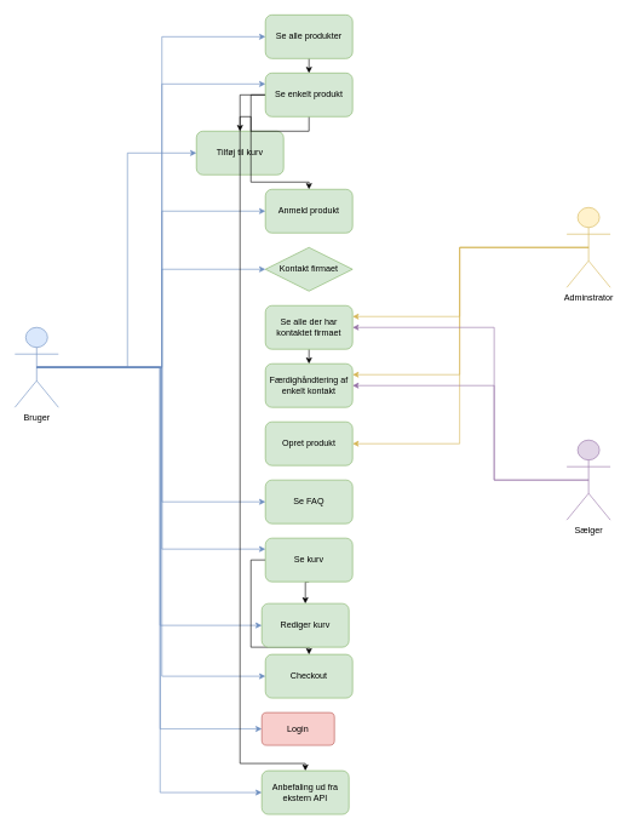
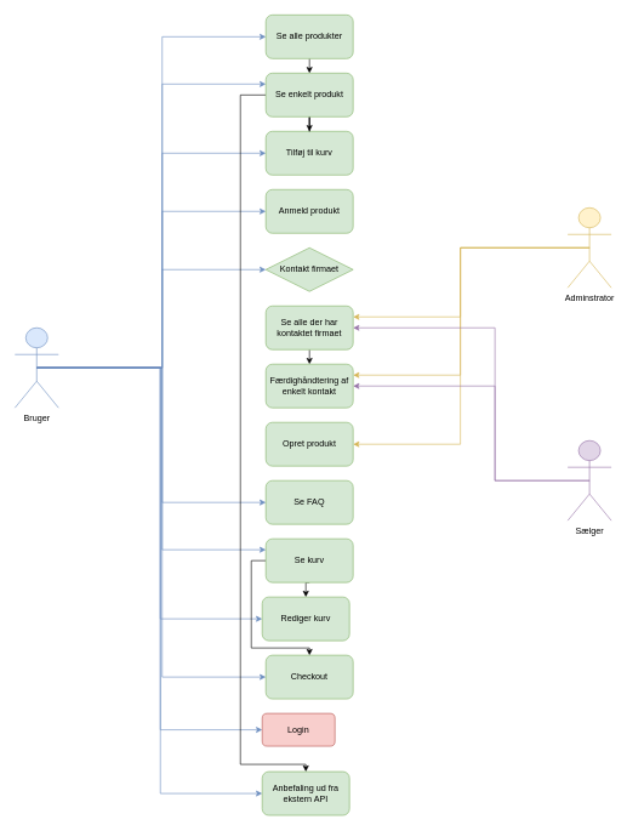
  <mxCell id="0" />
  <mxCell id="1" parent="0" />
  <mxCell id="2" style="edgeStyle=orthogonalEdgeStyle;rounded=0;orthogonalLoop=1;jettySize=auto;html=1;exitX=0.5;exitY=0.5;exitDx=0;exitDy=0;exitPerimeter=0;entryX=0;entryY=0.5;entryDx=0;entryDy=0;fillColor=#dae8fc;strokeColor=#6c8ebf;" edge="1" parent="1" source="13" target="19"><mxGeometry relative="1" as="geometry" /></mxCell>
  <mxCell id="3" style="edgeStyle=orthogonalEdgeStyle;rounded=0;orthogonalLoop=1;jettySize=auto;html=1;exitX=0.5;exitY=0.5;exitDx=0;exitDy=0;exitPerimeter=0;entryX=0;entryY=0.25;entryDx=0;entryDy=0;fillColor=#dae8fc;strokeColor=#6c8ebf;" edge="1" parent="1" source="13" target="30"><mxGeometry relative="1" as="geometry" /></mxCell>
  <mxCell id="4" style="edgeStyle=orthogonalEdgeStyle;rounded=0;orthogonalLoop=1;jettySize=auto;html=1;exitX=0.5;exitY=0.5;exitDx=0;exitDy=0;exitPerimeter=0;entryX=0;entryY=0.5;entryDx=0;entryDy=0;fillColor=#dae8fc;strokeColor=#6c8ebf;" edge="1" parent="1" source="13" target="20"><mxGeometry relative="1" as="geometry" /></mxCell>
  <mxCell id="5" style="edgeStyle=orthogonalEdgeStyle;rounded=0;orthogonalLoop=1;jettySize=auto;html=1;exitX=0.5;exitY=0.5;exitDx=0;exitDy=0;exitPerimeter=0;entryX=0;entryY=0.5;entryDx=0;entryDy=0;fillColor=#dae8fc;strokeColor=#6c8ebf;" edge="1" parent="1" source="13" target="32"><mxGeometry relative="1" as="geometry"><mxPoint x="180" y="330" as="targetPoint" /></mxGeometry></mxCell>
  <mxCell id="6" style="edgeStyle=orthogonalEdgeStyle;rounded=0;orthogonalLoop=1;jettySize=auto;html=1;exitX=0.5;exitY=0.5;exitDx=0;exitDy=0;exitPerimeter=0;entryX=0;entryY=0.5;entryDx=0;entryDy=0;fillColor=#dae8fc;strokeColor=#6c8ebf;" edge="1" parent="1" source="13" target="22"><mxGeometry relative="1" as="geometry" /></mxCell>
  <mxCell id="7" style="edgeStyle=orthogonalEdgeStyle;rounded=0;orthogonalLoop=1;jettySize=auto;html=1;exitX=0.5;exitY=0.5;exitDx=0;exitDy=0;exitPerimeter=0;entryX=0;entryY=0.5;entryDx=0;entryDy=0;fillColor=#dae8fc;strokeColor=#6c8ebf;" edge="1" parent="1" source="13" target="31"><mxGeometry relative="1" as="geometry" /></mxCell>
  <mxCell id="8" style="edgeStyle=orthogonalEdgeStyle;rounded=0;orthogonalLoop=1;jettySize=auto;html=1;exitX=0.5;exitY=0.5;exitDx=0;exitDy=0;exitPerimeter=0;entryX=0;entryY=0.25;entryDx=0;entryDy=0;fillColor=#dae8fc;strokeColor=#6c8ebf;" edge="1" parent="1" source="13" target="39"><mxGeometry relative="1" as="geometry" /></mxCell>
  <mxCell id="9" style="edgeStyle=orthogonalEdgeStyle;rounded=0;orthogonalLoop=1;jettySize=auto;html=1;exitX=0.5;exitY=0.5;exitDx=0;exitDy=0;exitPerimeter=0;entryX=0;entryY=0.5;entryDx=0;entryDy=0;fillColor=#dae8fc;strokeColor=#6c8ebf;" edge="1" parent="1" source="13" target="40"><mxGeometry relative="1" as="geometry" /></mxCell>
  <mxCell id="10" style="edgeStyle=orthogonalEdgeStyle;rounded=0;orthogonalLoop=1;jettySize=auto;html=1;exitX=0.5;exitY=0.5;exitDx=0;exitDy=0;exitPerimeter=0;entryX=0;entryY=0.5;entryDx=0;entryDy=0;fillColor=#dae8fc;strokeColor=#6c8ebf;" edge="1" parent="1" source="13" target="21"><mxGeometry relative="1" as="geometry" /></mxCell>
  <mxCell id="11" style="edgeStyle=orthogonalEdgeStyle;rounded=0;orthogonalLoop=1;jettySize=auto;html=1;exitX=0.5;exitY=0.5;exitDx=0;exitDy=0;exitPerimeter=0;entryX=0;entryY=0.5;entryDx=0;entryDy=0;fillColor=#dae8fc;strokeColor=#6c8ebf;" edge="1" parent="1" source="13" target="41"><mxGeometry relative="1" as="geometry" /></mxCell>
  <mxCell id="12" style="edgeStyle=orthogonalEdgeStyle;rounded=0;orthogonalLoop=1;jettySize=auto;html=1;exitX=0.5;exitY=0.5;exitDx=0;exitDy=0;exitPerimeter=0;entryX=0;entryY=0.5;entryDx=0;entryDy=0;fillColor=#dae8fc;strokeColor=#6c8ebf;" edge="1" parent="1" source="13" target="36"><mxGeometry relative="1" as="geometry" /></mxCell>
  <mxCell id="13" value="Bruger" style="shape=umlActor;verticalLabelPosition=bottom;labelBackgroundColor=#ffffff;verticalAlign=top;html=1;outlineConnect=0;fillColor=#dae8fc;strokeColor=#6c8ebf;" vertex="1" parent="1"><mxGeometry y="450" width="60" height="110" as="geometry" x="20" /></mxCell>
  <mxCell id="14" style="edgeStyle=orthogonalEdgeStyle;rounded=0;orthogonalLoop=1;jettySize=auto;html=1;exitX=0.5;exitY=0.5;exitDx=0;exitDy=0;exitPerimeter=0;entryX=1;entryY=0.25;entryDx=0;entryDy=0;fillColor=#fff2cc;strokeColor=#d6b656;" edge="1" parent="1" source="17" target="24"><mxGeometry relative="1" as="geometry" /></mxCell>
  <mxCell id="15" style="edgeStyle=orthogonalEdgeStyle;rounded=0;orthogonalLoop=1;jettySize=auto;html=1;exitX=0.5;exitY=0.5;exitDx=0;exitDy=0;exitPerimeter=0;entryX=1;entryY=0.25;entryDx=0;entryDy=0;fillColor=#fff2cc;strokeColor=#d6b656;" edge="1" parent="1" source="17" target="26"><mxGeometry relative="1" as="geometry" /></mxCell>
  <mxCell id="16" style="edgeStyle=orthogonalEdgeStyle;rounded=0;orthogonalLoop=1;jettySize=auto;html=1;exitX=0.5;exitY=0.5;exitDx=0;exitDy=0;exitPerimeter=0;fillColor=#fff2cc;strokeColor=#d6b656;entryX=1;entryY=0.5;entryDx=0;entryDy=0;" edge="1" parent="1" source="17" target="25"><mxGeometry relative="1" as="geometry"><mxPoint x="580" y="310" as="targetPoint" /></mxGeometry></mxCell>
  <mxCell id="17" value="Adminstrator" style="shape=umlActor;verticalLabelPosition=bottom;labelBackgroundColor=#ffffff;verticalAlign=top;html=1;outlineConnect=0;fillColor=#fff2cc;strokeColor=#d6b656;" vertex="1" parent="1"><mxGeometry x="780" y="285" width="60" height="110" as="geometry" /></mxCell>
  <mxCell id="18" style="edgeStyle=orthogonalEdgeStyle;rounded=0;orthogonalLoop=1;jettySize=auto;html=1;exitX=0.5;exitY=1;exitDx=0;exitDy=0;entryX=0.5;entryY=0;entryDx=0;entryDy=0;" edge="1" parent="1" source="19" target="30"><mxGeometry relative="1" as="geometry" /></mxCell>
  <mxCell id="19" value="Se alle produkter" style="rounded=1;whiteSpace=wrap;html=1;fillColor=#d5e8d4;strokeColor=#82b366;" vertex="1" parent="1"><mxGeometry x="365" y="20" width="120" height="60" as="geometry" /></mxCell>
- <mxCell id="20" value="Tilføj til kurv" style="rounded=1;whiteSpace=wrap;html=1;fillColor=#d5e8d4;strokeColor=#82b366;" vertex="1" parent="1"><mxGeometry x="270" y="180" width="120" height="60" as="geometry" /></mxCell>
+ <mxCell id="20" value="Tilføj til kurv" style="rounded=1;whiteSpace=wrap;html=1;fillColor=#d5e8d4;strokeColor=#82b366;" vertex="1" parent="1"><mxGeometry x="365" y="180" width="120" height="60" as="geometry" /></mxCell>
  <mxCell id="21" value="Checkout" style="rounded=1;whiteSpace=wrap;html=1;fillColor=#d5e8d4;strokeColor=#82b366;" vertex="1" parent="1"><mxGeometry x="365" y="900" width="120" height="60" as="geometry" /></mxCell>
  <mxCell id="22" value="Kontakt firmaet" style="rhombus;whiteSpace=wrap;html=1;fillColor=#d5e8d4;strokeColor=#82b366;" vertex="1" parent="1"><mxGeometry x="365" y="340" width="120" height="60" as="geometry" /></mxCell>
  <mxCell id="23" style="edgeStyle=orthogonalEdgeStyle;rounded=0;orthogonalLoop=1;jettySize=auto;html=1;exitX=0.5;exitY=1;exitDx=0;exitDy=0;entryX=0.5;entryY=0;entryDx=0;entryDy=0;" edge="1" parent="1" source="24" target="26"><mxGeometry relative="1" as="geometry" /></mxCell>
  <mxCell id="24" value="Se alle der har kontaktet firmaet" style="rounded=1;whiteSpace=wrap;html=1;fillColor=#d5e8d4;strokeColor=#82b366;" vertex="1" parent="1"><mxGeometry x="365" y="420" width="120" height="60" as="geometry" /></mxCell>
  <mxCell id="25" value="Opret produkt" style="rounded=1;whiteSpace=wrap;html=1;fillColor=#d5e8d4;strokeColor=#82b366;" vertex="1" parent="1"><mxGeometry x="365" y="580" width="120" height="60" as="geometry" /></mxCell>
  <mxCell id="26" value="Færdighåndtering af enkelt kontakt" style="rounded=1;whiteSpace=wrap;html=1;fillColor=#d5e8d4;strokeColor=#82b366;" vertex="1" parent="1"><mxGeometry x="365" y="500" width="120" height="60" as="geometry" /></mxCell>
  <mxCell id="27" style="edgeStyle=orthogonalEdgeStyle;rounded=0;orthogonalLoop=1;jettySize=auto;html=1;exitX=0.5;exitY=1;exitDx=0;exitDy=0;" edge="1" parent="1" source="30" target="20"><mxGeometry relative="1" as="geometry" /></mxCell>
  <mxCell id="28" style="edgeStyle=orthogonalEdgeStyle;rounded=0;orthogonalLoop=1;jettySize=auto;html=1;exitX=0;exitY=0.5;exitDx=0;exitDy=0;entryX=0.5;entryY=0;entryDx=0;entryDy=0;" edge="1" parent="1" source="30" target="41"><mxGeometry relative="1" as="geometry"><Array as="points"><mxPoint x="330" y="130" /><mxPoint x="330" y="1050" /><mxPoint x="420" y="1050" /></Array></mxGeometry></mxCell>
- <mxCell id="29" style="edgeStyle=orthogonalEdgeStyle;rounded=0;orthogonalLoop=1;jettySize=auto;html=1;exitX=0;exitY=0.5;exitDx=0;exitDy=0;" edge="1" parent="1" source="30" target="32"><mxGeometry relative="1" as="geometry"><mxPoint x="425" y="230" as="targetPoint" /><Array as="points"><mxPoint x="345" y="130" /><mxPoint x="345" y="250" /><mxPoint x="425" y="250" /></Array></mxGeometry></mxCell>
  <mxCell id="30" value="Se enkelt produkt" style="rounded=1;whiteSpace=wrap;html=1;fillColor=#d5e8d4;strokeColor=#82b366;" vertex="1" parent="1"><mxGeometry x="365" y="100" width="120" height="60" as="geometry" /></mxCell>
  <mxCell id="31" value="Se FAQ" style="rounded=1;whiteSpace=wrap;html=1;fillColor=#d5e8d4;strokeColor=#82b366;" vertex="1" parent="1"><mxGeometry x="365" y="660" width="120" height="60" as="geometry" /></mxCell>
  <mxCell id="32" value="Anmeld produkt" style="rounded=1;whiteSpace=wrap;html=1;fillColor=#d5e8d4;strokeColor=#82b366;" vertex="1" parent="1"><mxGeometry x="365" y="260" width="120" height="60" as="geometry" /></mxCell>
  <mxCell id="33" style="edgeStyle=orthogonalEdgeStyle;rounded=0;orthogonalLoop=1;jettySize=auto;html=1;exitX=0.5;exitY=0.5;exitDx=0;exitDy=0;exitPerimeter=0;entryX=1;entryY=0.5;entryDx=0;entryDy=0;fillColor=#e1d5e7;strokeColor=#9673a6;" edge="1" parent="1" source="35" target="24"><mxGeometry relative="1" as="geometry"><Array as="points"><mxPoint x="680" y="660" /><mxPoint x="680" y="450" /></Array></mxGeometry></mxCell>
  <mxCell id="34" style="edgeStyle=orthogonalEdgeStyle;rounded=0;orthogonalLoop=1;jettySize=auto;html=1;exitX=0.5;exitY=0.5;exitDx=0;exitDy=0;exitPerimeter=0;entryX=1;entryY=0.5;entryDx=0;entryDy=0;fillColor=#e1d5e7;strokeColor=#9673a6;" edge="1" parent="1" source="35" target="26"><mxGeometry relative="1" as="geometry"><Array as="points"><mxPoint x="680" y="660" /><mxPoint x="680" y="530" /></Array></mxGeometry></mxCell>
  <mxCell id="35" value="Sælger" style="shape=umlActor;verticalLabelPosition=bottom;labelBackgroundColor=#ffffff;verticalAlign=top;html=1;outlineConnect=0;fillColor=#e1d5e7;strokeColor=#9673a6;" vertex="1" parent="1"><mxGeometry x="780" y="605" width="60" height="110" as="geometry" /></mxCell>
  <mxCell id="36" value="Login" style="rounded=1;whiteSpace=wrap;html=1;fillColor=#f8cecc;strokeColor=#b85450;" vertex="1" parent="1"><mxGeometry x="360" y="980" width="100" height="45" as="geometry" /></mxCell>
  <mxCell id="37" style="edgeStyle=orthogonalEdgeStyle;rounded=0;orthogonalLoop=1;jettySize=auto;html=1;exitX=0.5;exitY=1;exitDx=0;exitDy=0;entryX=0.5;entryY=0;entryDx=0;entryDy=0;" edge="1" parent="1" source="39" target="40"><mxGeometry relative="1" as="geometry" /></mxCell>
  <mxCell id="38" style="edgeStyle=orthogonalEdgeStyle;rounded=0;orthogonalLoop=1;jettySize=auto;html=1;exitX=0;exitY=0.5;exitDx=0;exitDy=0;" edge="1" parent="1" source="39"><mxGeometry relative="1" as="geometry"><mxPoint x="425" y="900" as="targetPoint" /><Array as="points"><mxPoint x="345" y="770" /><mxPoint x="345" y="890" /><mxPoint x="425" y="890" /><mxPoint x="425" y="900" /></Array></mxGeometry></mxCell>
  <mxCell id="39" value="Se kurv" style="rounded=1;whiteSpace=wrap;html=1;fillColor=#d5e8d4;strokeColor=#82b366;" vertex="1" parent="1"><mxGeometry x="365" y="740" width="120" height="60" as="geometry" /></mxCell>
- <mxCell id="40" value="Rediger kurv" style="rounded=1;whiteSpace=wrap;html=1;fillColor=#d5e8d4;strokeColor=#82b366;" vertex="1" parent="1"><mxGeometry x="360" y="830" width="120" height="60" as="geometry" /></mxCell>
+ <mxCell id="40" value="Rediger kurv" style="rounded=1;whiteSpace=wrap;html=1;fillColor=#d5e8d4;strokeColor=#82b366;" vertex="1" parent="1"><mxGeometry x="360" y="820" width="120" height="60" as="geometry" /></mxCell>
  <mxCell id="41" value="Anbefaling ud fra ekstern API" style="rounded=1;whiteSpace=wrap;html=1;fillColor=#d5e8d4;strokeColor=#82b366;" vertex="1" parent="1"><mxGeometry x="360" y="1060" width="120" height="60" as="geometry" /></mxCell>
